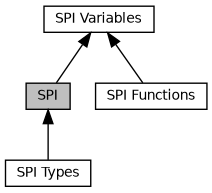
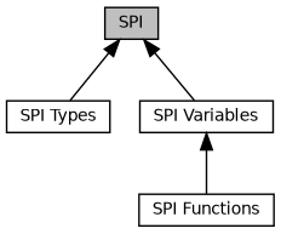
  digraph {
    fontname="DejaVu Sans"
    rankdir=TB
    node [color=black fillcolor=white fontname="DejaVu Sans" fontsize=10 shape=record style=filled]
    edge [dir=back fontname="DejaVu Sans" fontsize=10 labelfontname=Helvetica labelfontsize=10 shape=plaintext style=solid]
    n1 [fillcolor=grey75 fontcolor=black height=0.2 label=SPI width=0.4]
    n2 [height=0.2 label="SPI Types" width=0.4]
    n3 [height=0.2 label="SPI Variables" width=0.4]
    n4 [height=0.2 label="SPI Functions" width=0.4]
    n1 -> n2
-   n3 -> n1
+   n1 -> n3
    n3 -> n4
  }
